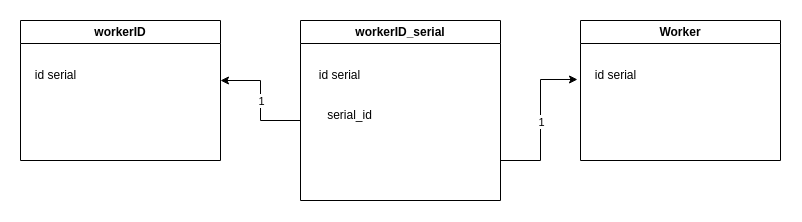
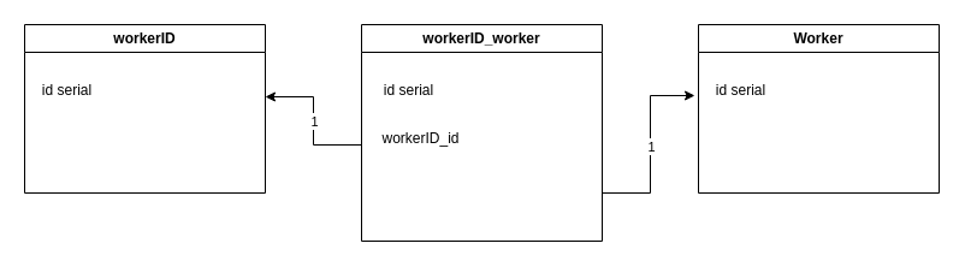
  <mxCell id="0" />
  <mxCell id="1" parent="0" />
  <mxCell id="2" value="workerID" style="swimlane;whiteSpace=wrap;html=1;" vertex="1" parent="1"><mxGeometry x="20" y="20" width="200" height="140" as="geometry"><mxRectangle x="310" y="270" width="140" height="30" as="alternateBounds" /></mxGeometry></mxCell>
  <mxCell id="3" value="id serial" style="text;html=1;align=center;verticalAlign=middle;resizable=0;points=[];autosize=1;strokeColor=none;fillColor=none;" vertex="1" parent="2"><mxGeometry y="40" width="70" height="30" as="geometry" /></mxCell>
  <mxCell id="4" value="Worker" style="swimlane;whiteSpace=wrap;html=1;" vertex="1" parent="1"><mxGeometry x="580" y="20" width="200" height="140" as="geometry" /></mxCell>
  <mxCell id="5" value="id serial" style="text;html=1;align=center;verticalAlign=middle;resizable=0;points=[];autosize=1;strokeColor=none;fillColor=none;" vertex="1" parent="4"><mxGeometry y="40" width="70" height="30" as="geometry" /></mxCell>
- <mxCell id="6" value="workerID_serial" style="swimlane;whiteSpace=wrap;html=1;" vertex="1" parent="1"><mxGeometry x="300" y="20" width="200" height="180" as="geometry" /></mxCell>
+ <mxCell id="6" value="workerID_worker" style="swimlane;whiteSpace=wrap;html=1;" vertex="1" parent="1"><mxGeometry x="300" y="20" width="200" height="180" as="geometry" /></mxCell>
  <mxCell id="7" value="id serial" style="text;html=1;align=center;verticalAlign=middle;resizable=0;points=[];autosize=1;strokeColor=none;fillColor=none;" vertex="1" parent="6"><mxGeometry x="4" y="40" width="70" height="30" as="geometry" /></mxCell>
- <mxCell id="8" value="serial_id" style="text;html=1;align=center;verticalAlign=middle;resizable=0;points=[];autosize=1;strokeColor=none;fillColor=none;" vertex="1" parent="6"><mxGeometry x="4" y="80" width="90" height="30" as="geometry" /></mxCell>
+ <mxCell id="8" value="workerID_id" style="text;html=1;align=center;verticalAlign=middle;resizable=0;points=[];autosize=1;strokeColor=none;fillColor=none;" vertex="1" parent="6"><mxGeometry x="4" y="80" width="90" height="30" as="geometry" /></mxCell>
  <mxCell id="9" value="1" style="endArrow=classic;html=1;rounded=0;entryX=-0.043;entryY=0.633;entryDx=0;entryDy=0;entryPerimeter=0;" edge="1" parent="1" target="5"><mxGeometry relative="1" as="geometry"><mxPoint x="500" y="160" as="sourcePoint" /><mxPoint x="440" y="330" as="targetPoint" /><Array as="points"><mxPoint x="540" y="160" /><mxPoint x="540" y="79" /></Array></mxGeometry></mxCell>
  <mxCell id="10" value="1" style="edgeLabel;resizable=0;html=1;align=center;verticalAlign=middle;" connectable="0" vertex="1" parent="9"><mxGeometry relative="1" as="geometry" /></mxCell>
  <mxCell id="11" value="1" style="endArrow=classic;html=1;rounded=0;" edge="1" parent="1"><mxGeometry relative="1" as="geometry"><mxPoint x="300" y="120" as="sourcePoint" /><mxPoint x="220" y="80" as="targetPoint" /><Array as="points"><mxPoint x="260" y="120" /><mxPoint x="260" y="80" /></Array></mxGeometry></mxCell>
  <mxCell id="12" value="1" style="edgeLabel;resizable=0;html=1;align=center;verticalAlign=middle;" connectable="0" vertex="1" parent="11"><mxGeometry relative="1" as="geometry" /></mxCell>
